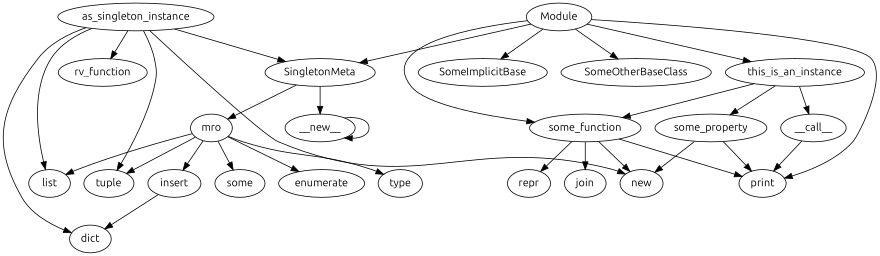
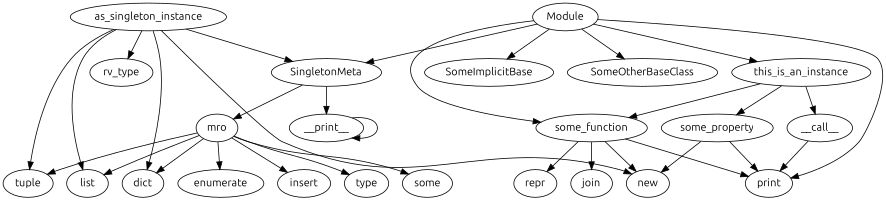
  digraph {
    fontname=Ubuntu
    node [fontname=Ubuntu]
    edge [fontname=Ubuntu]
-   __new__
+   __new__ [label=__print__]
    mro
    list
    type
    dict
    n6 [label=some]
    enumerate
    insert
    tuple
    as_singleton_instance
    n11 [label=new]
    SingletonMeta
-   rv_type [label=rv_function]
+   rv_type
    __call__
    print
    some_function
    join
    repr
    some_property
    Module
    SomeImplicitBase
    SomeOtherBaseClass
    this_is_an_instance
    __new__ -> __new__
    mro -> list
    mro -> type
-   insert -> dict
+   mro -> dict
    mro -> n6
    mro -> enumerate
    mro -> insert
    mro -> tuple
    as_singleton_instance -> list
    as_singleton_instance -> dict
    as_singleton_instance -> tuple
    as_singleton_instance -> n11
    as_singleton_instance -> SingletonMeta
    as_singleton_instance -> rv_type
    SingletonMeta -> __new__
    SingletonMeta -> mro
    __call__ -> print
    some_function -> n11
    some_function -> print
    some_function -> join
    some_function -> repr
    some_property -> n11
    some_property -> print
    Module -> SingletonMeta
    Module -> print
    Module -> some_function
    Module -> SomeImplicitBase
    Module -> SomeOtherBaseClass
    Module -> this_is_an_instance
    this_is_an_instance -> __call__
    this_is_an_instance -> some_function
    this_is_an_instance -> some_property
  }
